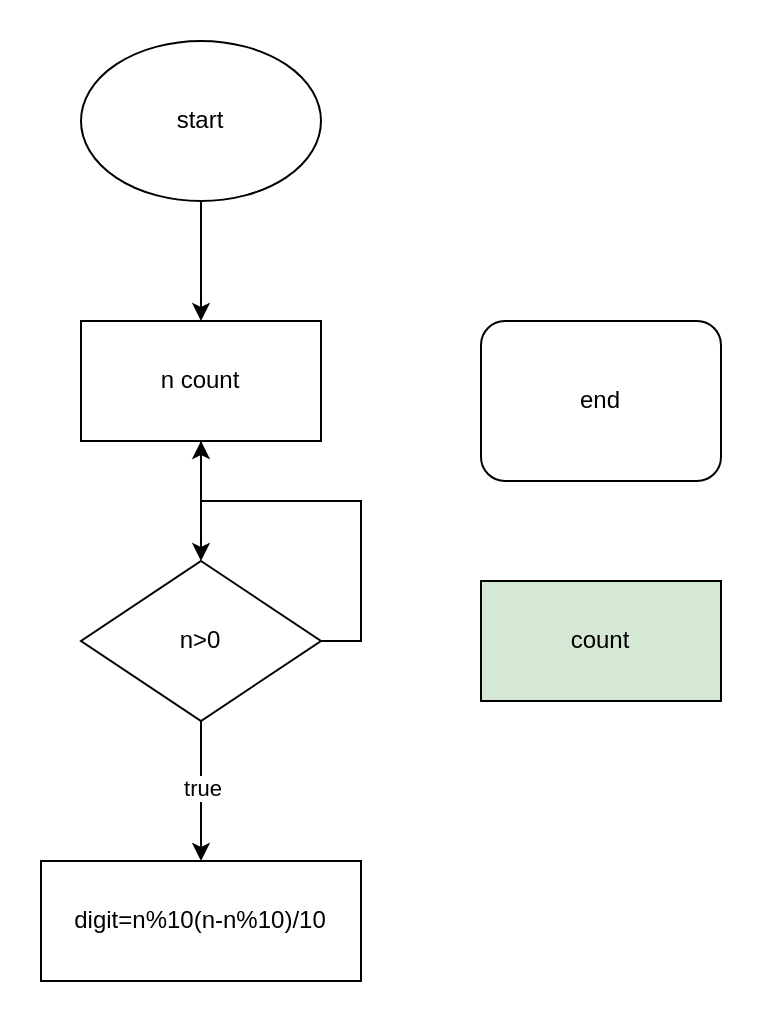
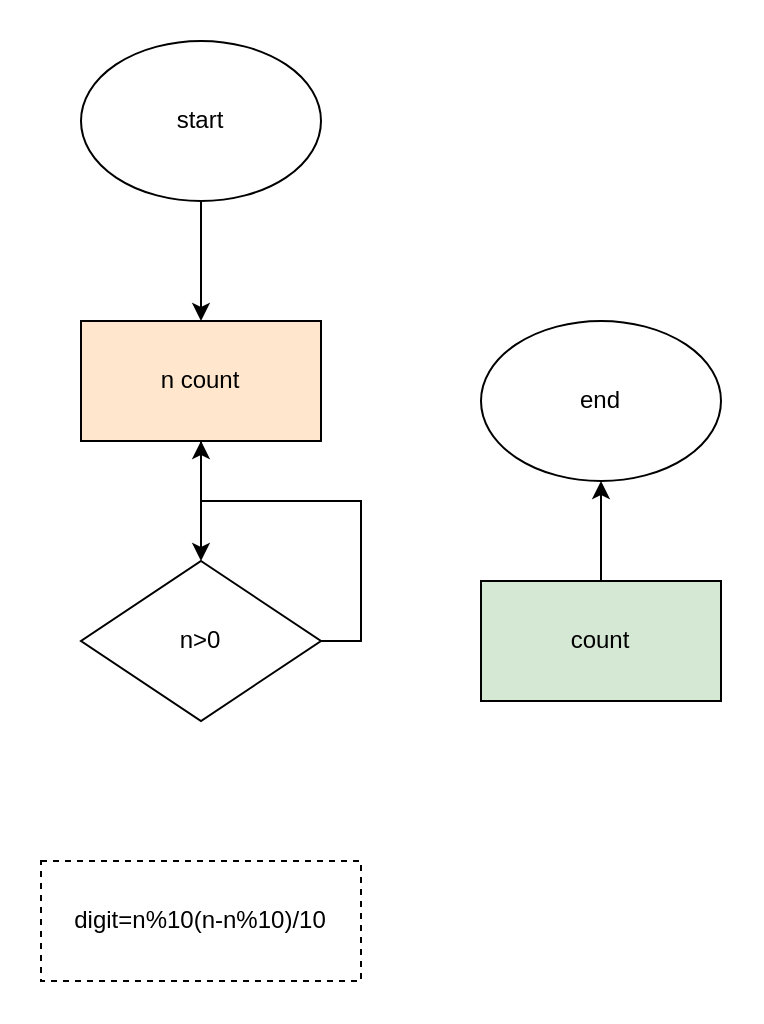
  <mxCell id="0" />
  <mxCell id="1" parent="0" />
  <mxCell id="2" style="edgeStyle=orthogonalEdgeStyle;rounded=0;orthogonalLoop=1;jettySize=auto;html=1;exitX=0.5;exitY=1;exitDx=0;exitDy=0;" edge="1" parent="1" source="3"><mxGeometry relative="1" as="geometry"><mxPoint x="100" y="160" as="targetPoint" /></mxGeometry></mxCell>
  <mxCell id="3" value="start&lt;br&gt;" style="ellipse;whiteSpace=wrap;html=1;" vertex="1" parent="1"><mxGeometry x="40" y="20" width="120" height="80" as="geometry" /></mxCell>
  <mxCell id="4" style="edgeStyle=orthogonalEdgeStyle;rounded=0;orthogonalLoop=1;jettySize=auto;html=1;exitX=0.5;exitY=1;exitDx=0;exitDy=0;" edge="1" parent="1" source="5"><mxGeometry relative="1" as="geometry"><mxPoint x="100" y="280" as="targetPoint" /></mxGeometry></mxCell>
- <mxCell id="5" value="n count" style="rounded=0;whiteSpace=wrap;html=1;" vertex="1" parent="1"><mxGeometry x="40" y="160" width="120" height="60" as="geometry" /></mxCell>
- <mxCell id="6" style="edgeStyle=orthogonalEdgeStyle;rounded=0;orthogonalLoop=1;jettySize=auto;html=1;exitX=0.5;exitY=1;exitDx=0;exitDy=0;" edge="1" parent="1" source="9" target="10"><mxGeometry relative="1" as="geometry"><mxPoint x="100" y="400" as="targetPoint" /></mxGeometry></mxCell>
- <mxCell id="7" value="true" style="edgeLabel;html=1;align=center;verticalAlign=middle;resizable=0;points=[];" vertex="1" connectable="0" parent="6"><mxGeometry x="-0.05" relative="1" as="geometry"><mxPoint as="offset" /></mxGeometry></mxCell>
+ <mxCell id="5" value="n count" style="rounded=0;whiteSpace=wrap;html=1;fillColor=#ffe6cc;" vertex="1" parent="1"><mxGeometry x="40" y="160" width="120" height="60" as="geometry" /></mxCell>
  <mxCell id="8" style="edgeStyle=orthogonalEdgeStyle;rounded=0;orthogonalLoop=1;jettySize=auto;html=1;exitX=1;exitY=0.5;exitDx=0;exitDy=0;" edge="1" parent="1" source="9" target="5"><mxGeometry relative="1" as="geometry"><mxPoint x="240" y="320" as="targetPoint" /></mxGeometry></mxCell>
  <mxCell id="9" value="n&amp;gt;0" style="rhombus;whiteSpace=wrap;html=1;" vertex="1" parent="1"><mxGeometry x="40" y="280" width="120" height="80" as="geometry" /></mxCell>
- <mxCell id="10" value="digit=n%10(n-n%10)/10" style="rounded=0;whiteSpace=wrap;html=1;" vertex="1" parent="1"><mxGeometry x="20" y="430" width="160" height="60" as="geometry" /></mxCell>
+ <mxCell id="10" value="digit=n%10(n-n%10)/10" style="rounded=0;whiteSpace=wrap;html=1;dashed=1;" vertex="1" parent="1"><mxGeometry x="20" y="430" width="160" height="60" as="geometry" /></mxCell>
+ <mxCell id="11" style="edgeStyle=orthogonalEdgeStyle;rounded=0;orthogonalLoop=1;jettySize=auto;html=1;exitX=0.5;exitY=0;exitDx=0;exitDy=0;" edge="1" parent="1" source="12" target="13"><mxGeometry relative="1" as="geometry"><mxPoint x="300" y="200" as="targetPoint" /></mxGeometry></mxCell>
  <mxCell id="12" value="count" style="rounded=0;whiteSpace=wrap;html=1;fillColor=#d5e8d4;" vertex="1" parent="1"><mxGeometry x="240" y="290" width="120" height="60" as="geometry" /></mxCell>
- <mxCell id="13" value="end" style="whiteSpace=wrap;html=1;rounded=1;" vertex="1" parent="1"><mxGeometry x="240" y="160" width="120" height="80" as="geometry" /></mxCell>
+ <mxCell id="13" value="end" style="ellipse;whiteSpace=wrap;html=1;" vertex="1" parent="1"><mxGeometry x="240" y="160" width="120" height="80" as="geometry" /></mxCell>
